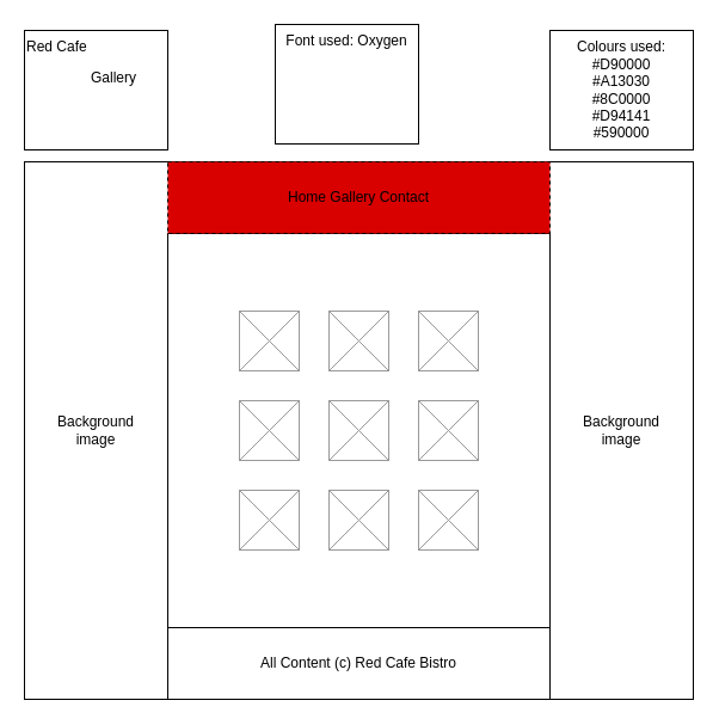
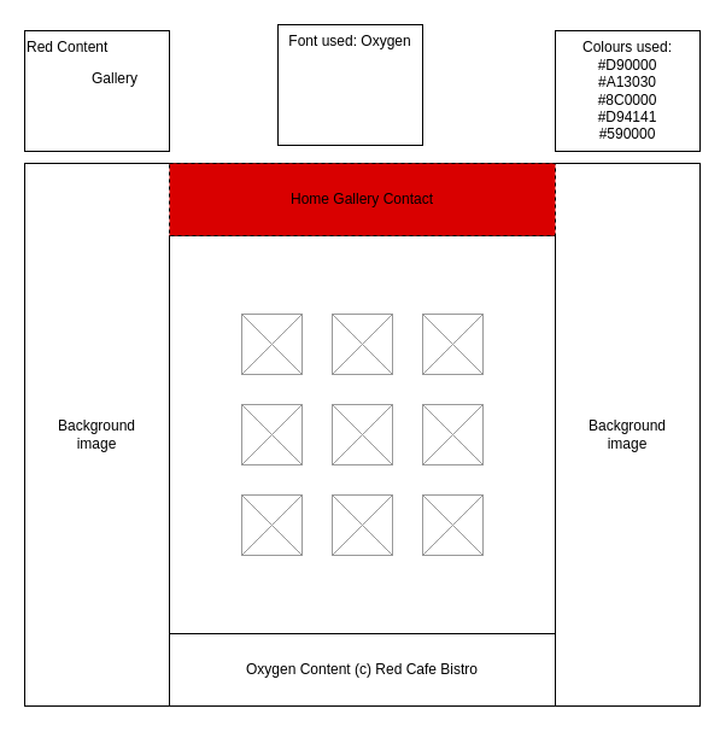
  <mxCell id="0" />
  <mxCell id="1" parent="0" />
- <mxCell id="2" value="&lt;div&gt;Red Cafe&lt;br&gt;&lt;/div&gt;" style="text;html=1;strokeColor=default;fillColor=none;align=left;verticalAlign=top;whiteSpace=wrap;rounded=0;perimeterSpacing=1;labelPosition=center;verticalLabelPosition=middle;" vertex="1" parent="1"><mxGeometry x="20" y="25" width="120" height="100" as="geometry" /></mxCell>
+ <mxCell id="2" value="&lt;div&gt;Red Content&lt;br&gt;&lt;/div&gt;" style="text;html=1;strokeColor=default;fillColor=none;align=left;verticalAlign=top;whiteSpace=wrap;rounded=0;perimeterSpacing=1;labelPosition=center;verticalLabelPosition=middle;" vertex="1" parent="1"><mxGeometry x="20" y="25" width="120" height="100" as="geometry" /></mxCell>
  <mxCell id="3" value="" style="rounded=0;whiteSpace=wrap;html=1;" vertex="1" parent="1"><mxGeometry x="20" y="135" width="560" height="450" as="geometry" /></mxCell>
  <mxCell id="4" value="Background image" style="text;html=1;strokeColor=none;fillColor=none;align=center;verticalAlign=middle;whiteSpace=wrap;rounded=0;" vertex="1" parent="1"><mxGeometry x="50" y="345" width="60" height="30" as="geometry" /></mxCell>
  <mxCell id="5" value="Background image" style="text;html=1;strokeColor=none;fillColor=none;align=center;verticalAlign=middle;whiteSpace=wrap;rounded=0;" vertex="1" parent="1"><mxGeometry x="490" y="345" width="60" height="30" as="geometry" /></mxCell>
  <mxCell id="6" value="" style="rounded=0;whiteSpace=wrap;html=1;" vertex="1" parent="1"><mxGeometry x="140" y="195" width="320" height="330" as="geometry" /></mxCell>
  <mxCell id="7" value="Home Gallery Contact" style="rounded=0;whiteSpace=wrap;html=1;fillColor=#D90000;dashed=1;" vertex="1" parent="1"><mxGeometry x="140" y="135" width="320" height="60" as="geometry" /></mxCell>
  <mxCell id="8" value="Gallery" style="text;html=1;strokeColor=none;fillColor=none;align=center;verticalAlign=middle;whiteSpace=wrap;rounded=0;" vertex="1" parent="1"><mxGeometry x="65" y="50" width="60" height="30" as="geometry" /></mxCell>
- <mxCell id="9" value="All Content (c) Red Cafe Bistro" style="rounded=0;whiteSpace=wrap;html=1;" vertex="1" parent="1"><mxGeometry x="140" y="525" width="320" height="60" as="geometry" /></mxCell>
+ <mxCell id="9" value="Oxygen Content (c) Red Cafe Bistro" style="rounded=0;whiteSpace=wrap;html=1;" vertex="1" parent="1"><mxGeometry x="140" y="525" width="320" height="60" as="geometry" /></mxCell>
  <mxCell id="10" value="&lt;div align=&quot;center&quot;&gt;Colours used:&lt;div&gt;#D90000&lt;/div&gt;#A13030&lt;br&gt;#8C0000&lt;br&gt;#D94141&lt;br&gt;#590000&lt;/div&gt;" style="text;html=1;strokeColor=default;fillColor=none;align=center;verticalAlign=middle;whiteSpace=wrap;rounded=0;perimeterSpacing=1;" vertex="1" parent="1"><mxGeometry x="460" y="25" width="120" height="100" as="geometry" /></mxCell>
  <mxCell id="11" value="Font used: Oxygen" style="text;html=1;strokeColor=default;fillColor=none;align=center;verticalAlign=top;whiteSpace=wrap;rounded=0;perimeterSpacing=1;labelPosition=center;verticalLabelPosition=middle;" vertex="1" parent="1"><mxGeometry x="230" y="20" width="120" height="100" as="geometry" /></mxCell>
  <mxCell id="12" value="" style="verticalLabelPosition=bottom;shadow=0;dashed=0;align=center;html=1;verticalAlign=top;strokeWidth=1;shape=mxgraph.mockup.graphics.simpleIcon;strokeColor=#999999;fillColor=#ffffff;" vertex="1" parent="1"><mxGeometry x="200" y="260" width="50" height="50" as="geometry" /></mxCell>
  <mxCell id="13" value="" style="verticalLabelPosition=bottom;shadow=0;dashed=0;align=center;html=1;verticalAlign=top;strokeWidth=1;shape=mxgraph.mockup.graphics.simpleIcon;strokeColor=#999999;fillColor=#ffffff;" vertex="1" parent="1"><mxGeometry x="275" y="260" width="50" height="50" as="geometry" /></mxCell>
  <mxCell id="14" value="" style="verticalLabelPosition=bottom;shadow=0;dashed=0;align=center;html=1;verticalAlign=top;strokeWidth=1;shape=mxgraph.mockup.graphics.simpleIcon;strokeColor=#999999;fillColor=#ffffff;" vertex="1" parent="1"><mxGeometry x="350" y="260" width="50" height="50" as="geometry" /></mxCell>
  <mxCell id="15" value="" style="verticalLabelPosition=bottom;shadow=0;dashed=0;align=center;html=1;verticalAlign=top;strokeWidth=1;shape=mxgraph.mockup.graphics.simpleIcon;strokeColor=#999999;fillColor=#ffffff;" vertex="1" parent="1"><mxGeometry x="200" y="335" width="50" height="50" as="geometry" /></mxCell>
  <mxCell id="16" value="" style="verticalLabelPosition=bottom;shadow=0;dashed=0;align=center;html=1;verticalAlign=top;strokeWidth=1;shape=mxgraph.mockup.graphics.simpleIcon;strokeColor=#999999;fillColor=#ffffff;" vertex="1" parent="1"><mxGeometry x="275" y="335" width="50" height="50" as="geometry" /></mxCell>
  <mxCell id="17" value="" style="verticalLabelPosition=bottom;shadow=0;dashed=0;align=center;html=1;verticalAlign=top;strokeWidth=1;shape=mxgraph.mockup.graphics.simpleIcon;strokeColor=#999999;fillColor=#ffffff;" vertex="1" parent="1"><mxGeometry x="350" y="335" width="50" height="50" as="geometry" /></mxCell>
  <mxCell id="18" value="" style="verticalLabelPosition=bottom;shadow=0;dashed=0;align=center;html=1;verticalAlign=top;strokeWidth=1;shape=mxgraph.mockup.graphics.simpleIcon;strokeColor=#999999;fillColor=#ffffff;" vertex="1" parent="1"><mxGeometry x="200" y="410" width="50" height="50" as="geometry" /></mxCell>
  <mxCell id="19" value="" style="verticalLabelPosition=bottom;shadow=0;dashed=0;align=center;html=1;verticalAlign=top;strokeWidth=1;shape=mxgraph.mockup.graphics.simpleIcon;strokeColor=#999999;fillColor=#ffffff;" vertex="1" parent="1"><mxGeometry x="275" y="410" width="50" height="50" as="geometry" /></mxCell>
  <mxCell id="20" value="" style="verticalLabelPosition=bottom;shadow=0;dashed=0;align=center;html=1;verticalAlign=top;strokeWidth=1;shape=mxgraph.mockup.graphics.simpleIcon;strokeColor=#999999;fillColor=#ffffff;" vertex="1" parent="1"><mxGeometry x="350" y="410" width="50" height="50" as="geometry" /></mxCell>
